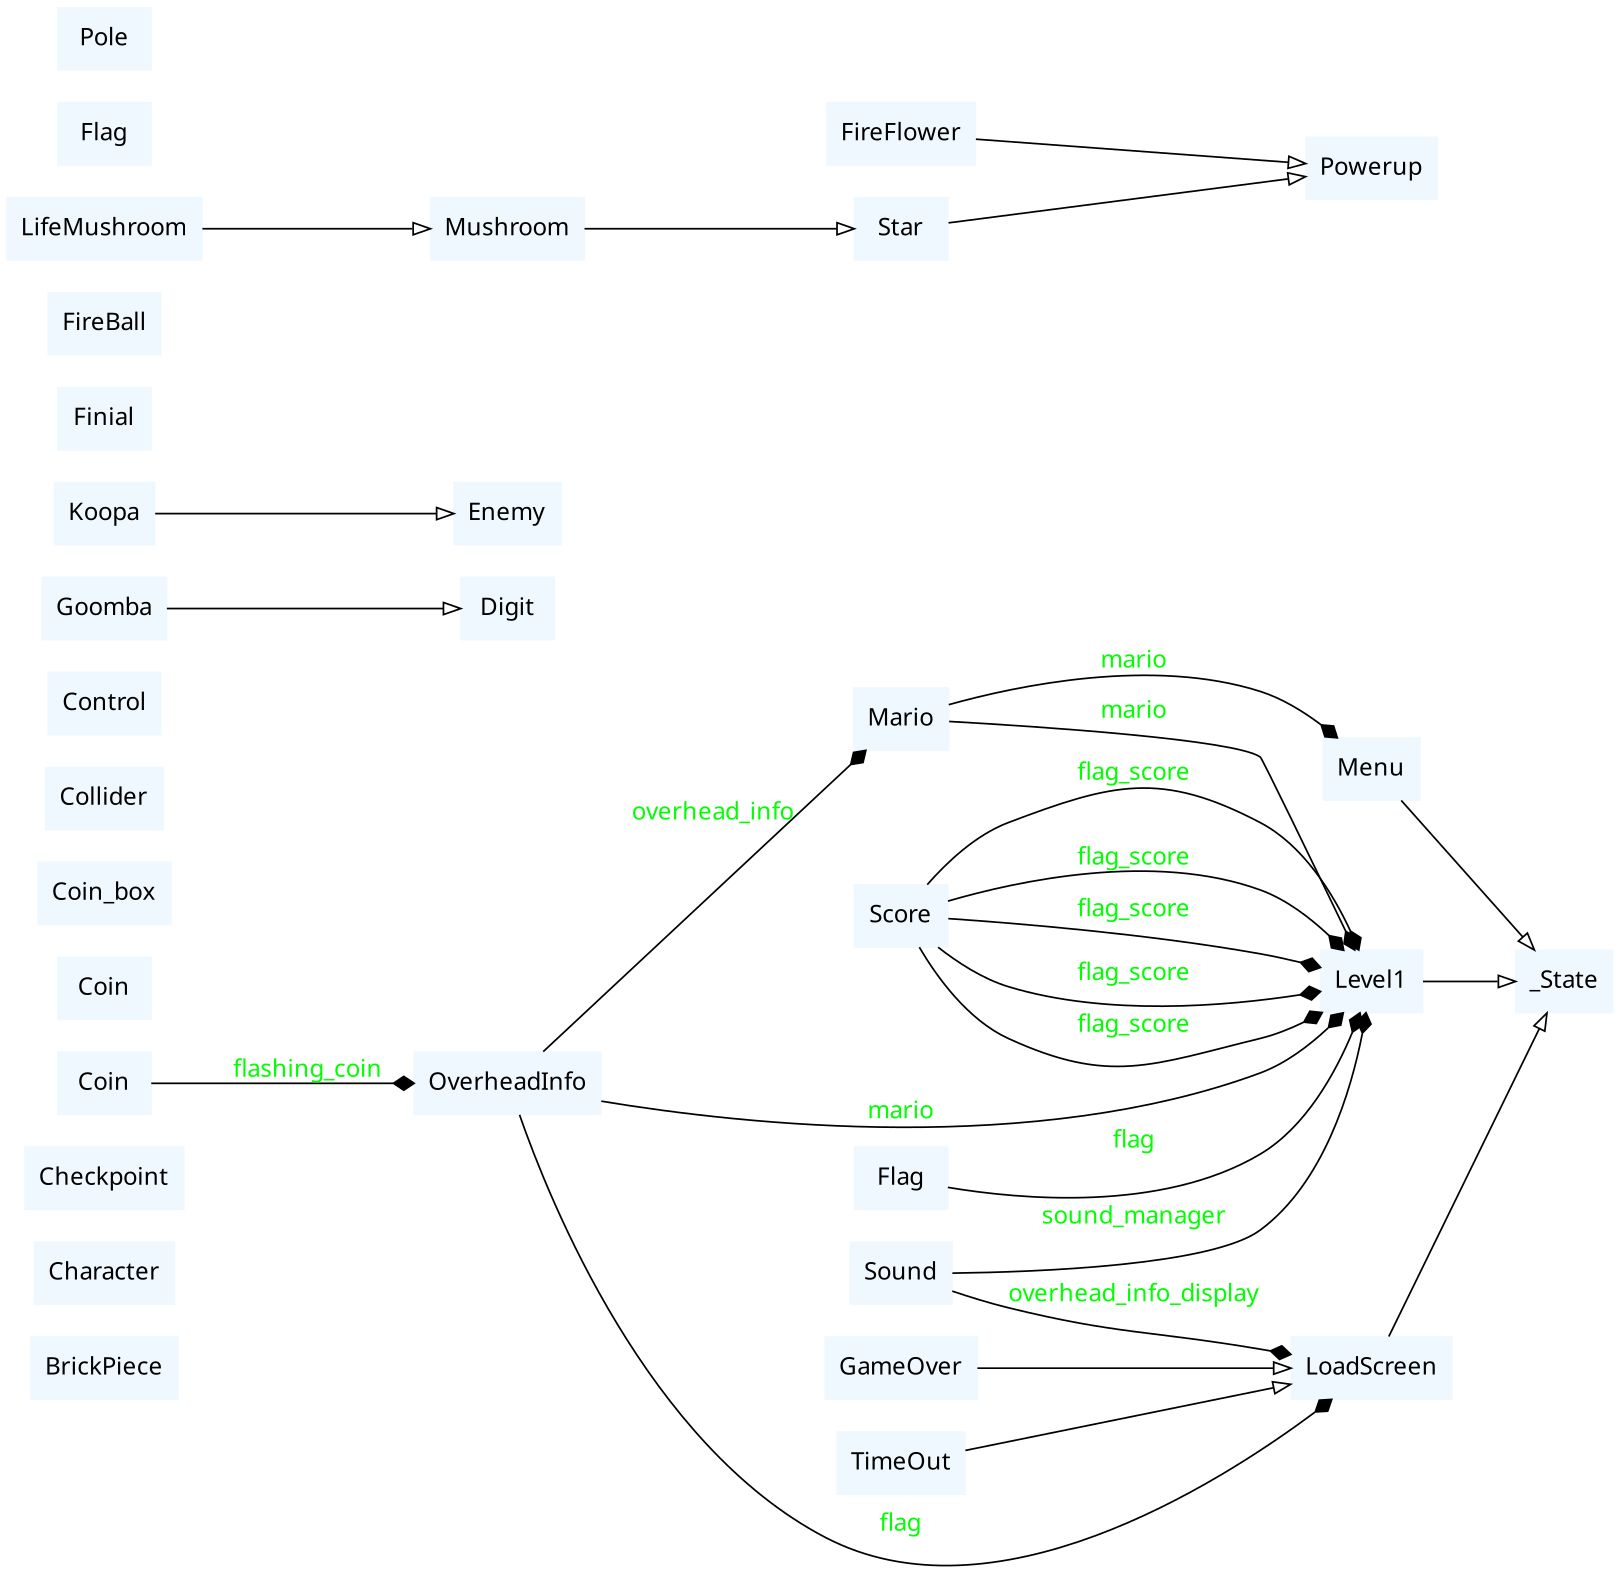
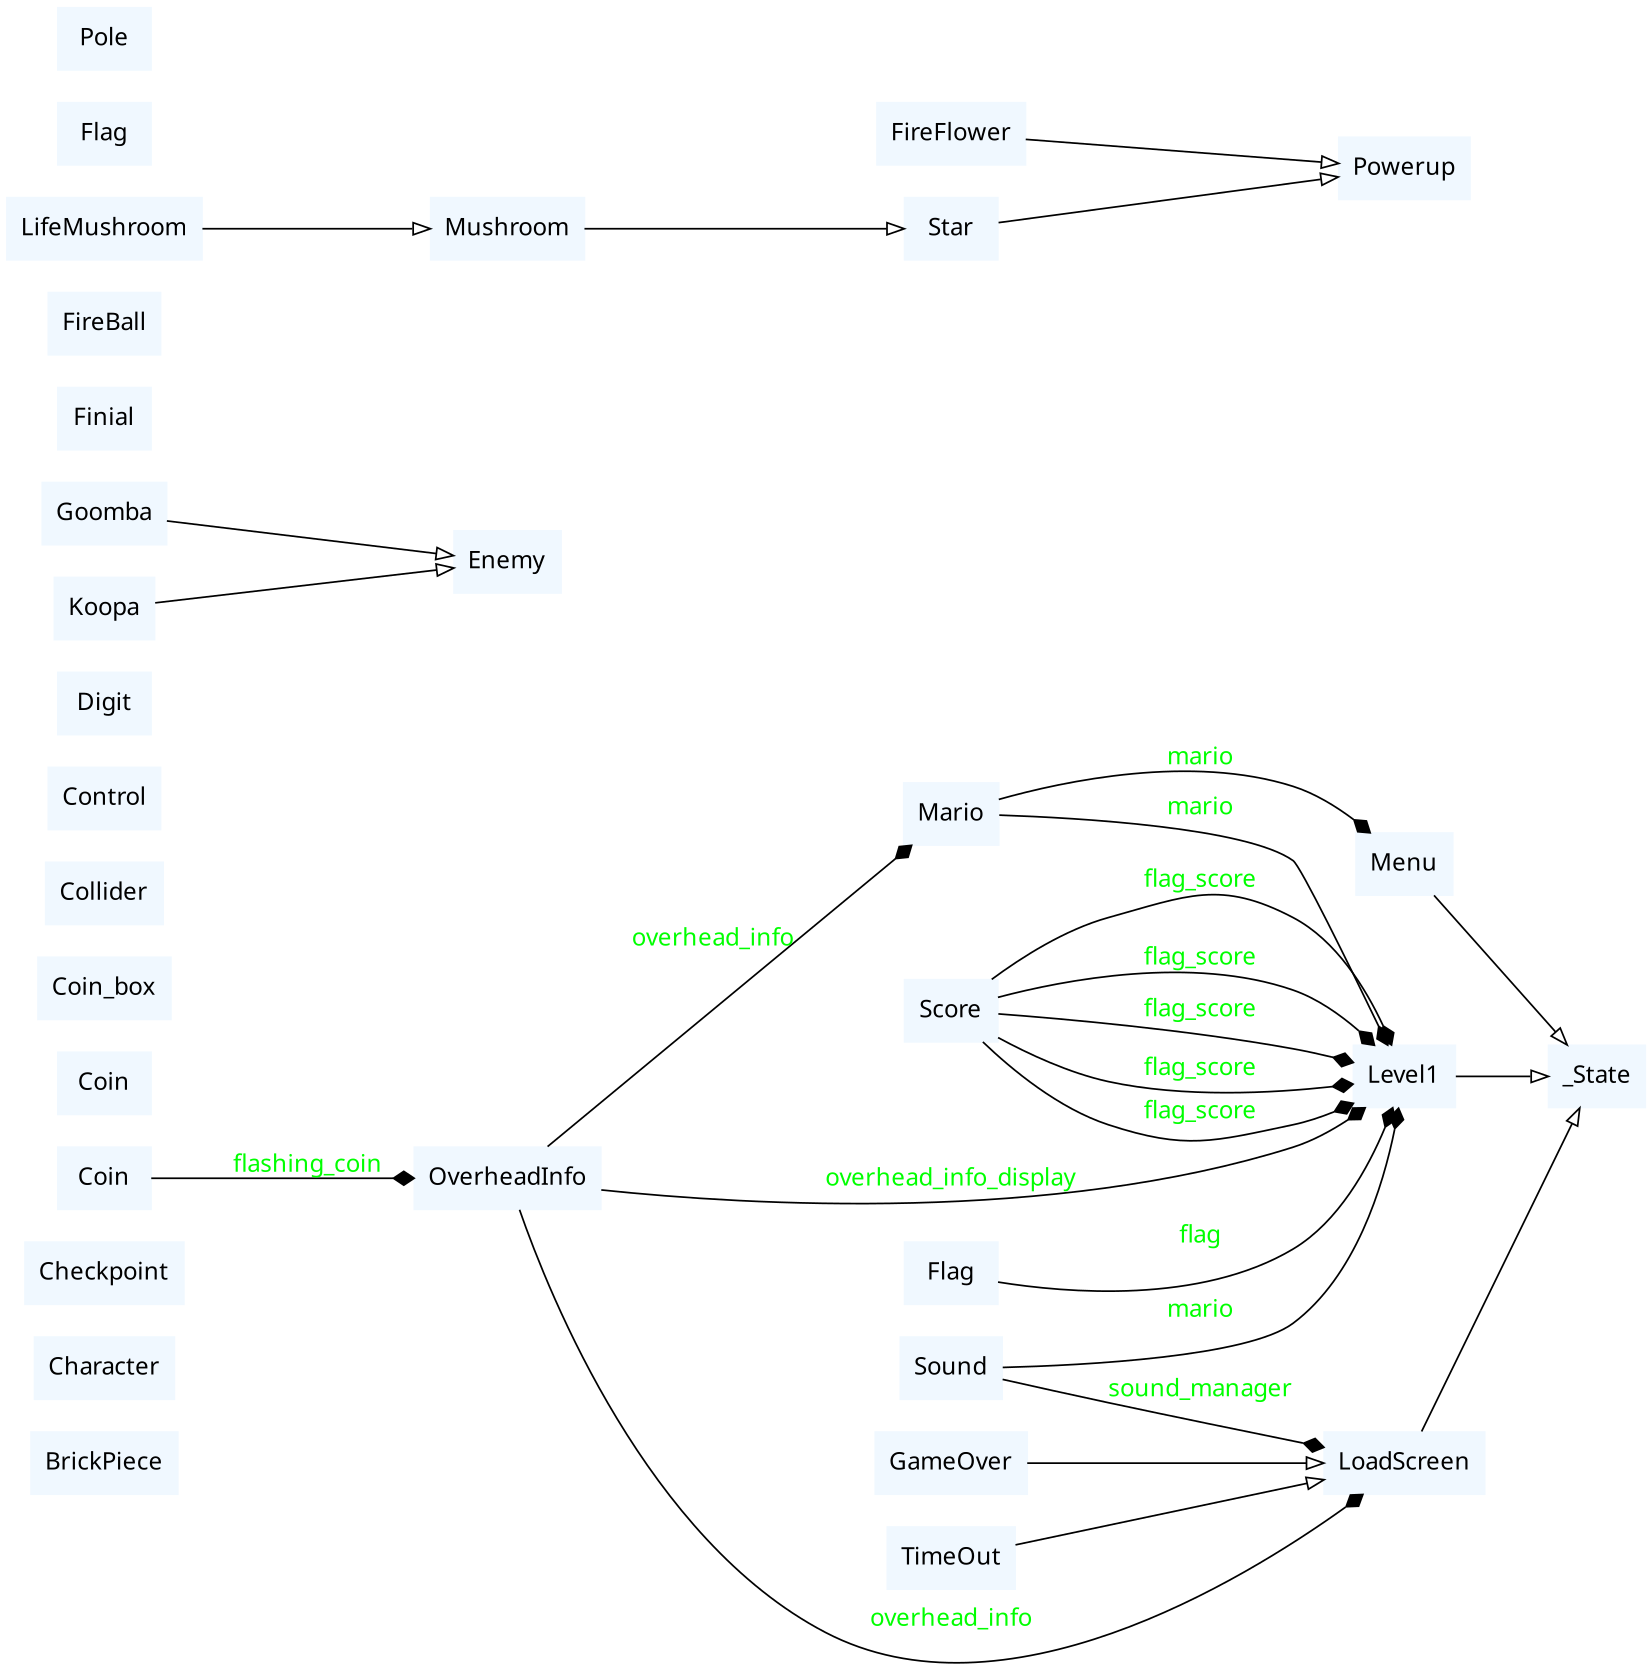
  digraph {
    fontname="Noto Sans"
    rankdir=LR
    node [color=aliceblue fontcolor=black fontname="Noto Sans" shape=record style=filled]
    edge [arrowhead=diamond arrowtail=none fontcolor=green fontname="Noto Sans" style=solid]
    n1 [label=<BrickPiece>]
    n2 [label=<Character>]
    n3 [label=<Checkpoint>]
    n4 [label=<Coin>]
    n5 [label=<OverheadInfo>]
    n6 [label=<Level1>]
    n7 [label=<LoadScreen>]
    n8 [label=<Mario>]
    n9 [label=<Coin>]
    n10 [label=<Coin_box>]
    n11 [label=<Collider>]
    n12 [label=<Control>]
    n13 [label=<Digit>]
    n14 [label=<Enemy>]
    n15 [label=<Finial>]
    n16 [label=<FireBall>]
    n17 [label=<FireFlower>]
    n18 [label=<Powerup>]
    n19 [label=<Flag>]
    n20 [label=<Flag>]
    n21 [label=<_State>]
    n22 [label=<GameOver>]
    n23 [label=<Goomba>]
    n24 [label=<Koopa>]
    n25 [label=<LifeMushroom>]
    n26 [label=<Mushroom>]
    n27 [label=<Star>]
    n28 [label=<Menu>]
    n29 [label=<Pole>]
    n30 [label=<Score>]
    n31 [label=<Sound>]
    n32 [label=<TimeOut>]
    n4 -> n5 [label=flashing_coin]
-   n5 -> n6 [label=mario]
-   n5 -> n7 [label=flag]
+   n5 -> n6 [label=overhead_info_display]
+   n5 -> n7 [label=overhead_info]
    n5 -> n8 [label=overhead_info]
    n6 -> n21 [arrowhead=empty fontcolor="" style=""]
    n7 -> n21 [arrowhead=empty fontcolor="" style=""]
    n8 -> n6 [label=mario]
    n8 -> n28 [label=mario]
    n17 -> n18 [arrowhead=empty fontcolor="" style=""]
    n20 -> n6 [label=flag]
    n22 -> n7 [arrowhead=empty fontcolor="" style=""]
-   n23 -> n13 [arrowhead=empty fontcolor="" style=""]
+   n23 -> n14 [arrowhead=empty fontcolor="" style=""]
    n24 -> n14 [arrowhead=empty fontcolor="" style=""]
    n25 -> n26 [arrowhead=empty fontcolor="" style=""]
    n26 -> n27 [arrowhead=empty fontcolor="" style=""]
    n27 -> n18 [arrowhead=empty fontcolor="" style=""]
    n28 -> n21 [arrowhead=empty fontcolor="" style=""]
    n30 -> n6 [label=flag_score]
    n30 -> n6 [label=flag_score]
    n30 -> n6 [label=flag_score]
    n30 -> n6 [label=flag_score]
    n30 -> n6 [label=flag_score]
-   n31 -> n6 [label=sound_manager]
-   n31 -> n7 [label=overhead_info_display]
+   n31 -> n6 [label=mario]
+   n31 -> n7 [label=sound_manager]
    n32 -> n7 [arrowhead=empty fontcolor="" style=""]
  }
